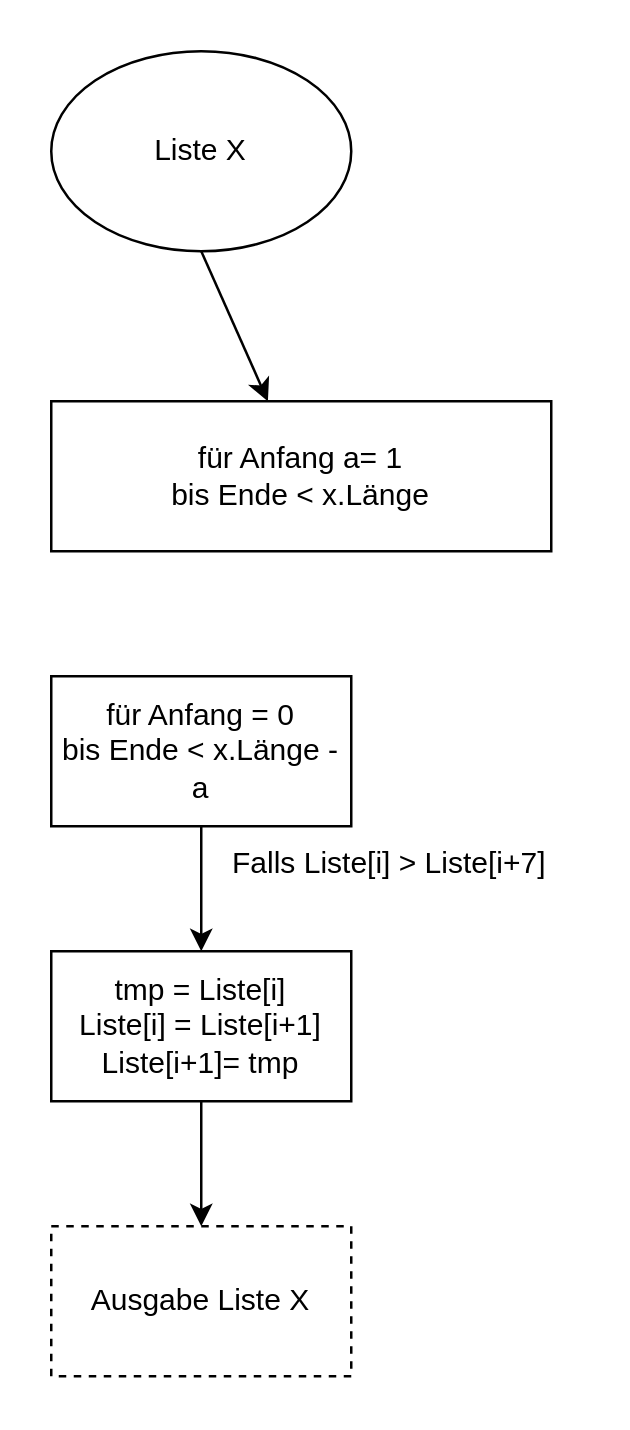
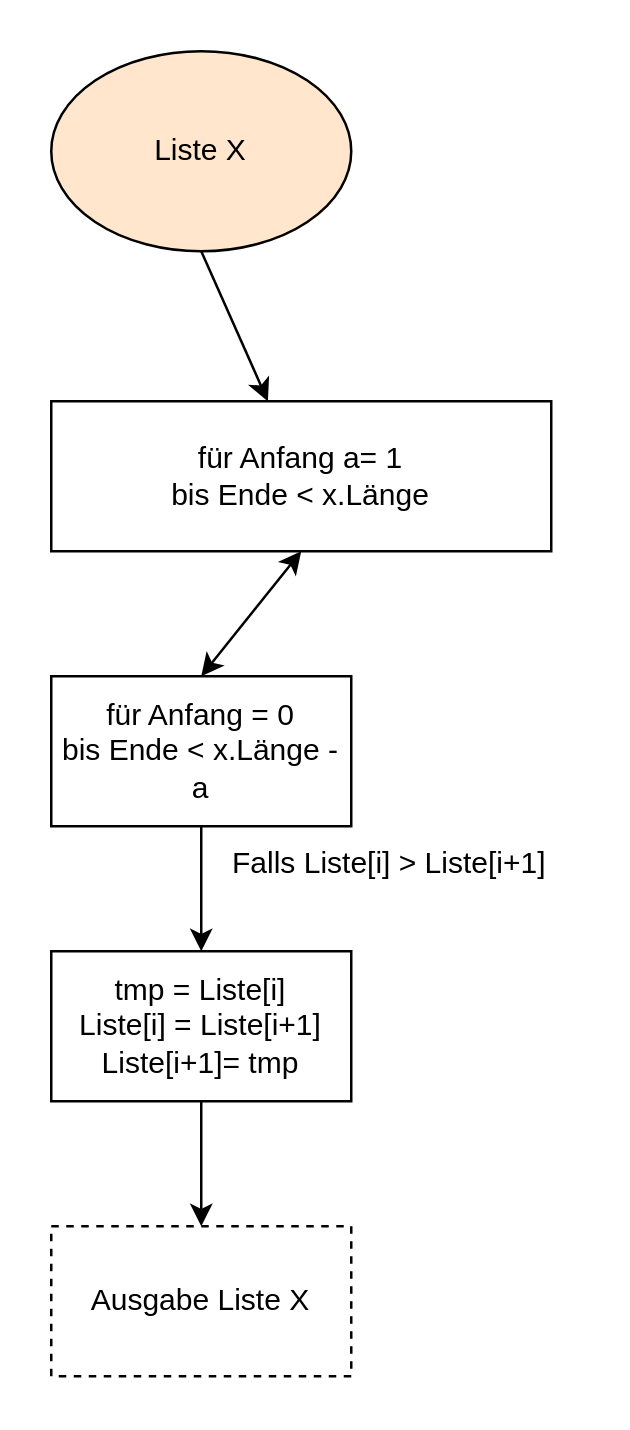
  <mxCell id="0" />
  <mxCell id="1" parent="0" />
- <mxCell id="2" value="Liste X" style="ellipse;whiteSpace=wrap;html=1;" vertex="1" parent="1"><mxGeometry x="20" y="20" width="120" height="80" as="geometry" /></mxCell>
+ <mxCell id="2" value="Liste X" style="ellipse;whiteSpace=wrap;html=1;fillColor=#ffe6cc;" vertex="1" parent="1"><mxGeometry x="20" y="20" width="120" height="80" as="geometry" /></mxCell>
  <mxCell id="3" value="" style="endArrow=classic;html=1;" edge="1" parent="1" target="4"><mxGeometry width="50" height="50" relative="1" as="geometry"><mxPoint x="80" y="100" as="sourcePoint" /><mxPoint x="80" y="160" as="targetPoint" /></mxGeometry></mxCell>
  <mxCell id="4" value="für Anfang a= 1&lt;br&gt;bis Ende &amp;lt; x.Länge" style="rounded=0;whiteSpace=wrap;html=1;" vertex="1" parent="1"><mxGeometry x="20" y="160" width="200" height="60" as="geometry" /></mxCell>
  <mxCell id="5" value="für Anfang = 0&lt;br&gt;bis Ende &amp;lt; x.Länge - a" style="rounded=0;whiteSpace=wrap;html=1;" vertex="1" parent="1"><mxGeometry x="20" y="270" width="120" height="60" as="geometry" /></mxCell>
+ <mxCell id="6" value="" style="endArrow=classic;startArrow=classic;html=1;exitX=0.5;exitY=0;exitDx=0;exitDy=0;entryX=0.5;entryY=1;entryDx=0;entryDy=0;" edge="1" parent="1" source="5" target="4"><mxGeometry width="50" height="50" relative="1" as="geometry"><mxPoint x="345" y="240" as="sourcePoint" /><mxPoint x="395" y="190" as="targetPoint" /></mxGeometry></mxCell>
  <mxCell id="7" value="" style="endArrow=classic;html=1;exitX=0.5;exitY=1;exitDx=0;exitDy=0;" edge="1" parent="1" source="5" target="9"><mxGeometry width="50" height="50" relative="1" as="geometry"><mxPoint x="345" y="240" as="sourcePoint" /><mxPoint x="80" y="370" as="targetPoint" /></mxGeometry></mxCell>
- <mxCell id="8" value="Falls Liste[i] &amp;gt; Liste[i+7]" style="text;html=1;align=center;verticalAlign=middle;resizable=0;points=[];autosize=1;strokeColor=none;fillColor=none;" vertex="1" parent="1"><mxGeometry x="80" y="330" width="150" height="30" as="geometry" /></mxCell>
+ <mxCell id="8" value="Falls Liste[i] &amp;gt; Liste[i+1]" style="text;html=1;align=center;verticalAlign=middle;resizable=0;points=[];autosize=1;strokeColor=none;fillColor=none;" vertex="1" parent="1"><mxGeometry x="80" y="330" width="150" height="30" as="geometry" /></mxCell>
  <mxCell id="9" value="tmp = Liste[i]&lt;br&gt;Liste[i] = Liste[i+1]&lt;br&gt;Liste[i+1]= tmp" style="rounded=0;whiteSpace=wrap;html=1;" vertex="1" parent="1"><mxGeometry x="20" y="380" width="120" height="60" as="geometry" /></mxCell>
  <mxCell id="10" value="" style="endArrow=classic;html=1;exitX=0.5;exitY=1;exitDx=0;exitDy=0;" edge="1" parent="1" source="9" target="11"><mxGeometry width="50" height="50" relative="1" as="geometry"><mxPoint x="345" y="220" as="sourcePoint" /><mxPoint x="80" y="490" as="targetPoint" /></mxGeometry></mxCell>
  <mxCell id="11" value="Ausgabe Liste X" style="rounded=0;whiteSpace=wrap;html=1;dashed=1;" vertex="1" parent="1"><mxGeometry x="20" y="490" width="120" height="60" as="geometry" /></mxCell>
